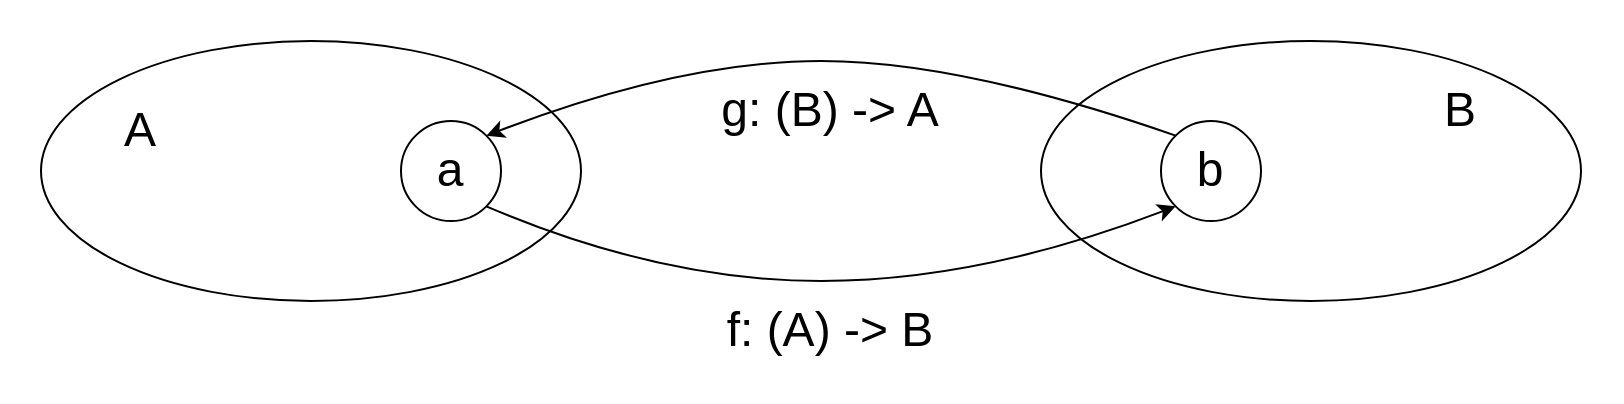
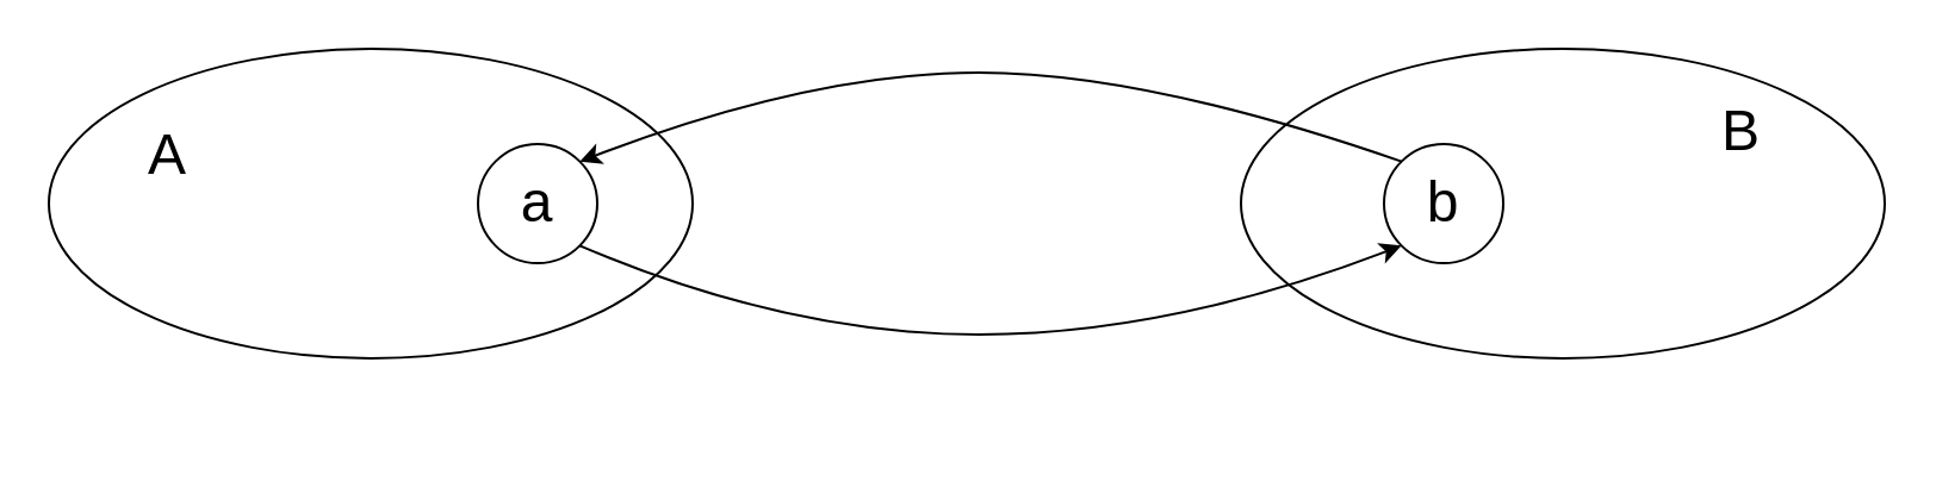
  <mxCell id="0" />
  <mxCell id="1" parent="0" />
  <mxCell id="2" value="" style="ellipse;whiteSpace=wrap;html=1;" vertex="1" parent="1"><mxGeometry width="270" height="130" as="geometry" x="20" y="20" /></mxCell>
  <mxCell id="3" value="&lt;font style=&quot;font-size: 24px;&quot;&gt;A&lt;/font&gt;" style="text;html=1;strokeColor=none;fillColor=none;align=center;verticalAlign=middle;whiteSpace=wrap;rounded=0;" vertex="1" parent="1"><mxGeometry x="40" y="50" width="60" height="30" as="geometry" /></mxCell>
  <mxCell id="4" value="" style="ellipse;whiteSpace=wrap;html=1;" vertex="1" parent="1"><mxGeometry x="520" width="270" height="130" as="geometry" y="20" /></mxCell>
  <mxCell id="5" value="&lt;font style=&quot;font-size: 24px;&quot;&gt;B&lt;/font&gt;" style="text;html=1;strokeColor=none;fillColor=none;align=center;verticalAlign=middle;whiteSpace=wrap;rounded=0;" vertex="1" parent="1"><mxGeometry x="700" y="40" width="60" height="30" as="geometry" /></mxCell>
  <mxCell id="6" value="&lt;font style=&quot;font-size: 24px;&quot;&gt;a&lt;/font&gt;" style="ellipse;whiteSpace=wrap;html=1;aspect=fixed;" vertex="1" parent="1"><mxGeometry x="200" y="60" width="50" height="50" as="geometry" /></mxCell>
  <mxCell id="7" value="&lt;font style=&quot;font-size: 24px;&quot;&gt;b&lt;/font&gt;" style="ellipse;whiteSpace=wrap;html=1;aspect=fixed;" vertex="1" parent="1"><mxGeometry x="580" y="60" width="50" height="50" as="geometry" /></mxCell>
  <mxCell id="8" value="" style="curved=1;endArrow=classic;html=1;rounded=0;exitX=1;exitY=1;exitDx=0;exitDy=0;entryX=0;entryY=1;entryDx=0;entryDy=0;" edge="1" parent="1" source="6" target="7"><mxGeometry width="50" height="50" relative="1" as="geometry"><mxPoint x="340" y="90" as="sourcePoint" /><mxPoint x="390" y="40" as="targetPoint" /><Array as="points"><mxPoint x="330" y="140" /><mxPoint x="490" y="140" /></Array></mxGeometry></mxCell>
- <mxCell id="9" value="&lt;font style=&quot;font-size: 24px;&quot;&gt;f: (A) -&amp;gt; B&lt;/font&gt;" style="text;html=1;strokeColor=none;fillColor=none;align=center;verticalAlign=middle;whiteSpace=wrap;rounded=0;" vertex="1" parent="1"><mxGeometry x="340" y="150" width="150" height="30" as="geometry" /></mxCell>
  <mxCell id="10" value="" style="curved=1;endArrow=classic;html=1;rounded=0;exitX=0;exitY=0;exitDx=0;exitDy=0;entryX=1;entryY=0;entryDx=0;entryDy=0;" edge="1" parent="1" source="7" target="6"><mxGeometry width="50" height="50" relative="1" as="geometry"><mxPoint x="250" y="-50" as="sourcePoint" /><mxPoint x="594" y="-50" as="targetPoint" /><Array as="points"><mxPoint x="480" y="30" /><mxPoint x="340" y="30" /></Array></mxGeometry></mxCell>
- <mxCell id="11" value="&lt;font style=&quot;font-size: 24px;&quot;&gt;g: (B) -&amp;gt; A&lt;/font&gt;" style="text;html=1;strokeColor=none;fillColor=none;align=center;verticalAlign=middle;whiteSpace=wrap;rounded=0;" vertex="1" parent="1"><mxGeometry x="340" y="40" width="150" height="30" as="geometry" /></mxCell>
